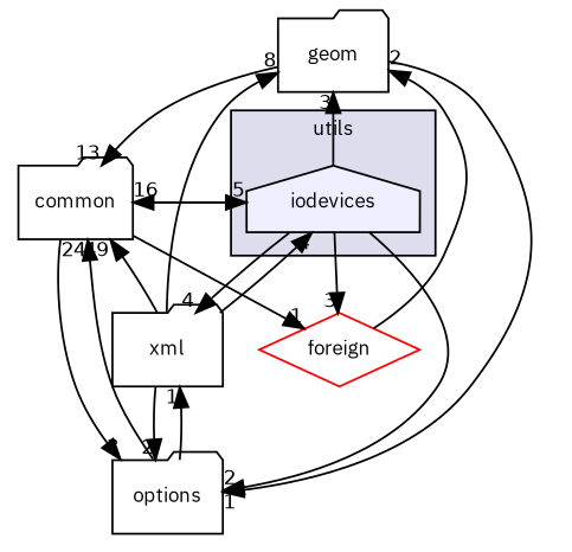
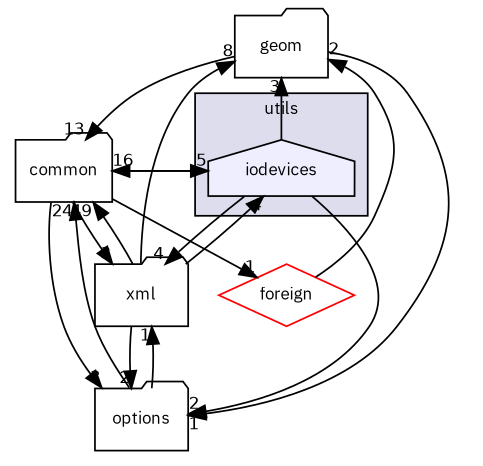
  digraph {
    compound=true
    fontname="IBM Plex Sans"
    node [fontname="IBM Plex Sans" fontsize=10 shape=folder]
    edge [fontname="IBM Plex Sans" headlabel=3 labeldistance=1.5 labelfontname=Helvetica labelfontsize=10]
    n1 [fillcolor="#eeeeff" label=iodevices pencolor=black shape=house style=filled]
    n2 [label=geom]
    n3 [label=common]
    n4 [color=red fillcolor=white label=foreign shape=diamond style=filled]
    n5 [label=xml]
    n6 [label=options]
    subgraph cluster_1 {
      bgcolor="#ddddee"
      fontsize=10
      label=utils
      pencolor=black
      n1
    }
    n1 -> n2
    n1 -> n3 [headlabel=16]
-   n1 -> n4
    n1 -> n5 [headlabel=4]
    n1 -> n6 [headlabel=2]
    n2 -> n3 [headlabel=13]
    n2 -> n6 [headlabel=1]
    n3 -> n1 [headlabel=5]
    n3 -> n4 [headlabel=1]
+   n3 -> n5
    n3 -> n6
    n4 -> n2 [headlabel=2]
    n5 -> n1 [headlabel=4]
    n5 -> n2 [headlabel=8]
    n5 -> n3 [headlabel=49]
    n5 -> n6 [headlabel=2]
    n6 -> n3 [headlabel=24]
    n6 -> n5 [headlabel=1]
  }
